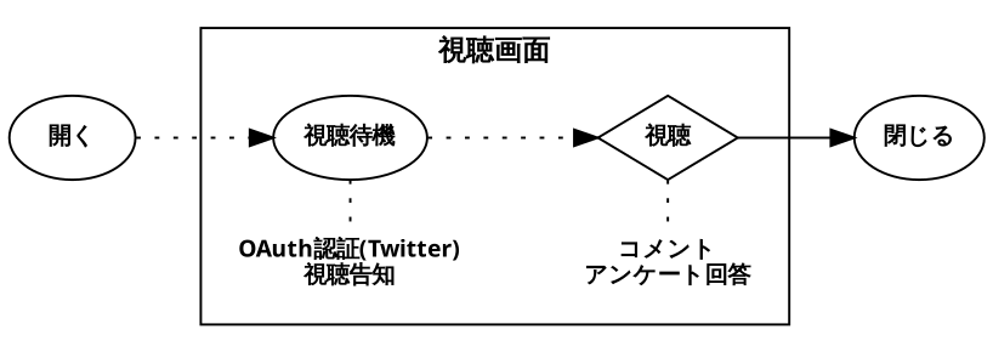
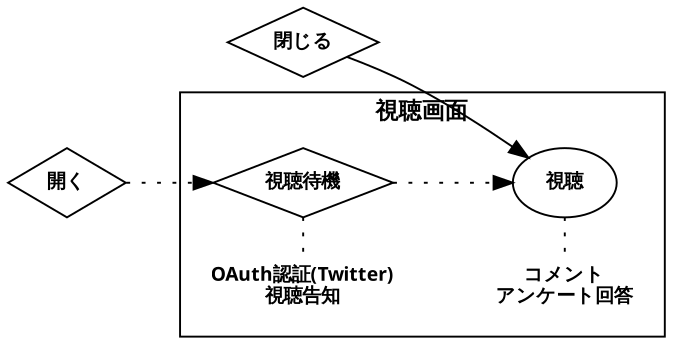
  digraph {
    fontname="Yu Gothic bold"
    rankdir=LR
    node [fontname="Yu Gothic bold" fontsize=10 group=1]
    edge [fontname="Yu Gothic bold" fontsize=10 style=dotted weight=999]
-   n1 [label="視聴待機"]
+   n1 [label="視聴待機" shape=diamond]
    n2 [label="OAuth認証(Twitter)\n視聴告知" shape=plaintext group=""]
-   n3 [label="視聴" shape=diamond]
+   n3 [label="視聴"]
    n4 [label="コメント\nアンケート回答" shape=plaintext group=""]
-   n5 [label="閉じる" shape=ellipse]
-   n6 [label="開く" shape=ellipse]
+   n5 [label="閉じる" shape=diamond]
+   n6 [label="開く" shape=diamond]
    subgraph cluster_1 {
      fontsize=12
      label="視聴画面"
      subgraph sub_2 {
        fontsize=12
        label="視聴画面"
        rank=same
        n1
        n2
      }
      subgraph sub_3 {
        fontsize=12
        label="視聴画面"
        rank=same
        n3
        n4
      }
    }
    n1 -> n3
    n2 -> n1 [dir=none weight=""]
-   n3 -> n5 [style=""]
+   n5 -> n3 [style=""]
    n4 -> n3 [dir=none weight=""]
    n6 -> n1
  }
